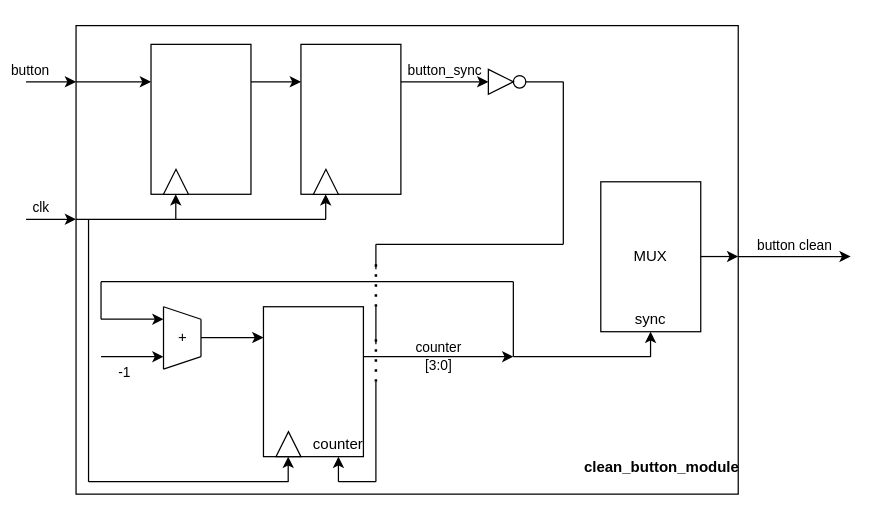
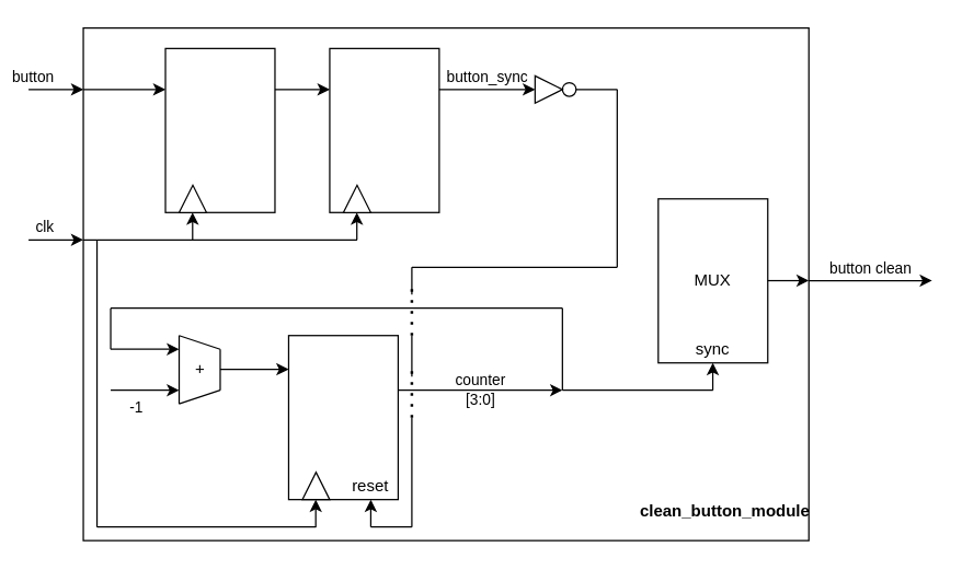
  <mxCell id="0" />
  <mxCell id="1" parent="0" />
  <mxCell id="2" value="" style="rounded=0;whiteSpace=wrap;html=1;fontColor=default;fillColor=none;fontStyle=0" vertex="1" parent="1"><mxGeometry x="60" y="20" width="530" height="375" as="geometry" /></mxCell>
  <mxCell id="3" value="clk" style="endArrow=classic;html=1;rounded=0;labelPosition=left;verticalLabelPosition=top;align=right;verticalAlign=bottom;labelBackgroundColor=none;fontStyle=0" edge="1" parent="1"><mxGeometry width="50" height="50" relative="1" as="geometry"><mxPoint x="20" y="175" as="sourcePoint" /><mxPoint x="60" y="175" as="targetPoint" /></mxGeometry></mxCell>
  <mxCell id="4" value="button" style="endArrow=classic;html=1;rounded=0;labelPosition=left;verticalLabelPosition=top;align=right;verticalAlign=bottom;labelBackgroundColor=none;fontStyle=0" edge="1" parent="1"><mxGeometry width="50" height="50" relative="1" as="geometry"><mxPoint x="20" y="65" as="sourcePoint" /><mxPoint x="60" y="65" as="targetPoint" /></mxGeometry></mxCell>
  <mxCell id="5" value="button clean" style="endArrow=classic;html=1;rounded=0;labelPosition=center;verticalLabelPosition=top;align=center;verticalAlign=bottom;labelBackgroundColor=none;fontStyle=0" edge="1" parent="1"><mxGeometry width="50" height="50" relative="1" as="geometry"><mxPoint x="590" y="204.83" as="sourcePoint" /><mxPoint x="680" y="204.83" as="targetPoint" /></mxGeometry></mxCell>
  <mxCell id="6" value="" style="rounded=0;whiteSpace=wrap;html=1;fillColor=none;fontStyle=0" vertex="1" parent="1"><mxGeometry x="120" y="35" width="80" height="120" as="geometry" /></mxCell>
  <mxCell id="7" value="" style="triangle;whiteSpace=wrap;html=1;rotation=-90;fontStyle=0" vertex="1" parent="1"><mxGeometry x="130" y="135" width="20" height="20" as="geometry" /></mxCell>
  <mxCell id="8" value="" style="rounded=0;whiteSpace=wrap;html=1;fillColor=none;fontStyle=0" vertex="1" parent="1"><mxGeometry x="240" y="35" width="80" height="120" as="geometry" /></mxCell>
  <mxCell id="9" value="" style="triangle;whiteSpace=wrap;html=1;rotation=-90;fontStyle=0" vertex="1" parent="1"><mxGeometry x="250" y="135" width="20" height="20" as="geometry" /></mxCell>
  <mxCell id="10" value="" style="endArrow=none;html=1;rounded=0;fontStyle=0" edge="1" parent="1"><mxGeometry width="50" height="50" relative="1" as="geometry"><mxPoint x="60" y="175" as="sourcePoint" /><mxPoint x="260" y="175" as="targetPoint" /></mxGeometry></mxCell>
  <mxCell id="11" value="" style="endArrow=classic;html=1;rounded=0;fontStyle=0" edge="1" parent="1"><mxGeometry width="50" height="50" relative="1" as="geometry"><mxPoint x="139.83" y="175" as="sourcePoint" /><mxPoint x="139.83" y="155" as="targetPoint" /></mxGeometry></mxCell>
  <mxCell id="12" value="" style="endArrow=classic;html=1;rounded=0;fontStyle=0" edge="1" parent="1"><mxGeometry width="50" height="50" relative="1" as="geometry"><mxPoint x="259.83" y="175" as="sourcePoint" /><mxPoint x="259.83" y="155" as="targetPoint" /></mxGeometry></mxCell>
  <mxCell id="13" value="" style="endArrow=classic;html=1;rounded=0;entryX=0;entryY=0.25;entryDx=0;entryDy=0;fontStyle=0" edge="1" parent="1" target="6"><mxGeometry width="50" height="50" relative="1" as="geometry"><mxPoint x="60" y="65" as="sourcePoint" /><mxPoint x="110" as="targetPoint" y="15" /></mxGeometry></mxCell>
  <mxCell id="14" value="" style="endArrow=classic;html=1;rounded=0;fontStyle=0" edge="1" parent="1"><mxGeometry width="50" height="50" relative="1" as="geometry"><mxPoint x="200" y="65" as="sourcePoint" /><mxPoint x="240" y="65" as="targetPoint" /></mxGeometry></mxCell>
  <mxCell id="15" value="&lt;span&gt;button_sync&lt;/span&gt;" style="endArrow=classic;html=1;rounded=0;labelBackgroundColor=none;labelPosition=center;verticalLabelPosition=top;align=center;verticalAlign=bottom;fontStyle=0" edge="1" parent="1"><mxGeometry width="50" height="50" relative="1" as="geometry"><mxPoint x="320" y="65" as="sourcePoint" /><mxPoint x="390" y="65" as="targetPoint" /></mxGeometry></mxCell>
  <mxCell id="16" value="" style="rounded=0;whiteSpace=wrap;html=1;fillColor=none;fontStyle=0" vertex="1" parent="1"><mxGeometry x="210" y="245" width="80" height="120" as="geometry" /></mxCell>
  <mxCell id="17" value="" style="triangle;whiteSpace=wrap;html=1;rotation=-90;fontStyle=0" vertex="1" parent="1"><mxGeometry x="220" y="345" width="20" height="20" as="geometry" /></mxCell>
- <mxCell id="18" value="counter" style="text;html=1;strokeColor=none;fillColor=none;align=center;verticalAlign=middle;whiteSpace=wrap;rounded=0;fontStyle=0" vertex="1" parent="1"><mxGeometry x="240" y="340" width="60" height="30" as="geometry" /></mxCell>
+ <mxCell id="18" value="reset" style="text;html=1;strokeColor=none;fillColor=none;align=center;verticalAlign=middle;whiteSpace=wrap;rounded=0;fontStyle=0" vertex="1" parent="1"><mxGeometry x="240" y="340" width="60" height="30" as="geometry" /></mxCell>
  <mxCell id="19" value="&lt;div&gt;counter&lt;/div&gt;&lt;div&gt;[3:0]&lt;/div&gt;" style="endArrow=classic;html=1;rounded=0;labelBackgroundColor=none;fontStyle=0" edge="1" parent="1"><mxGeometry width="50" height="50" relative="1" as="geometry"><mxPoint x="290" y="285" as="sourcePoint" /><mxPoint x="410" y="285" as="targetPoint" /></mxGeometry></mxCell>
  <mxCell id="20" value="" style="endArrow=none;html=1;rounded=0;fontStyle=0" edge="1" parent="1"><mxGeometry width="50" height="50" relative="1" as="geometry"><mxPoint x="130" y="295" as="sourcePoint" /><mxPoint x="130" y="245" as="targetPoint" /></mxGeometry></mxCell>
  <mxCell id="21" value="" style="endArrow=none;html=1;rounded=0;fontStyle=0" edge="1" parent="1"><mxGeometry width="50" height="50" relative="1" as="geometry"><mxPoint x="160" y="285" as="sourcePoint" /><mxPoint x="160" y="255" as="targetPoint" /></mxGeometry></mxCell>
  <mxCell id="22" value="" style="endArrow=none;html=1;rounded=0;fontStyle=0" edge="1" parent="1"><mxGeometry width="50" height="50" relative="1" as="geometry"><mxPoint x="130" y="295" as="sourcePoint" /><mxPoint x="160" y="285" as="targetPoint" /></mxGeometry></mxCell>
  <mxCell id="23" value="" style="endArrow=none;html=1;rounded=0;fontStyle=0" edge="1" parent="1"><mxGeometry width="50" height="50" relative="1" as="geometry"><mxPoint x="130" y="245" as="sourcePoint" /><mxPoint x="160" y="255" as="targetPoint" /></mxGeometry></mxCell>
  <mxCell id="24" value="&lt;div&gt;+&lt;/div&gt;" style="text;html=1;align=center;verticalAlign=middle;resizable=0;points=[];autosize=1;strokeColor=none;fillColor=none;fontStyle=0" vertex="1" parent="1"><mxGeometry x="130" y="255" width="30" height="30" as="geometry" /></mxCell>
  <mxCell id="25" value="&lt;div align=&quot;center&quot;&gt;-1&lt;/div&gt;" style="endArrow=classic;html=1;rounded=0;align=right;labelBackgroundColor=none;labelPosition=left;verticalLabelPosition=bottom;verticalAlign=top;fontStyle=0" edge="1" parent="1"><mxGeometry width="50" height="50" relative="1" as="geometry"><mxPoint x="80" y="285" as="sourcePoint" /><mxPoint x="130" y="285" as="targetPoint" /></mxGeometry></mxCell>
  <mxCell id="26" value="" style="endArrow=none;html=1;rounded=0;fontStyle=0" edge="1" parent="1"><mxGeometry width="50" height="50" relative="1" as="geometry"><mxPoint x="410" y="285" as="sourcePoint" /><mxPoint x="410" y="225" as="targetPoint" /></mxGeometry></mxCell>
  <mxCell id="27" value="" style="endArrow=none;html=1;rounded=0;fontStyle=0" edge="1" parent="1"><mxGeometry width="50" height="50" relative="1" as="geometry"><mxPoint x="80" y="225" as="sourcePoint" /><mxPoint x="410" y="225" as="targetPoint" /></mxGeometry></mxCell>
  <mxCell id="28" value="" style="endArrow=classic;html=1;rounded=0;fontStyle=0" edge="1" parent="1"><mxGeometry width="50" height="50" relative="1" as="geometry"><mxPoint x="80" y="255" as="sourcePoint" /><mxPoint x="130" y="255" as="targetPoint" /></mxGeometry></mxCell>
  <mxCell id="29" value="" style="endArrow=none;html=1;rounded=0;fontStyle=0" edge="1" parent="1"><mxGeometry width="50" height="50" relative="1" as="geometry"><mxPoint x="80" y="255" as="sourcePoint" /><mxPoint x="80" y="225" as="targetPoint" /></mxGeometry></mxCell>
  <mxCell id="30" value="" style="endArrow=classic;html=1;rounded=0;entryX=0;entryY=0.25;entryDx=0;entryDy=0;fontStyle=0" edge="1" parent="1"><mxGeometry width="50" height="50" relative="1" as="geometry"><mxPoint x="160" y="269.71" as="sourcePoint" /><mxPoint x="210" y="269.71" as="targetPoint" /><Array as="points"><mxPoint x="180" y="269.71" /></Array></mxGeometry></mxCell>
  <mxCell id="31" value="" style="endArrow=none;html=1;rounded=0;fontStyle=0" edge="1" parent="1"><mxGeometry width="50" height="50" relative="1" as="geometry"><mxPoint x="70" y="385" as="sourcePoint" /><mxPoint x="70" y="175" as="targetPoint" /></mxGeometry></mxCell>
  <mxCell id="32" value="" style="endArrow=none;html=1;rounded=0;fontStyle=0" edge="1" parent="1"><mxGeometry width="50" height="50" relative="1" as="geometry"><mxPoint x="70" y="385" as="sourcePoint" /><mxPoint x="230" y="385" as="targetPoint" /></mxGeometry></mxCell>
  <mxCell id="33" value="" style="endArrow=classic;html=1;rounded=0;fontStyle=0" edge="1" parent="1"><mxGeometry width="50" height="50" relative="1" as="geometry"><mxPoint x="229.8" y="385" as="sourcePoint" /><mxPoint x="229.8" y="365" as="targetPoint" /></mxGeometry></mxCell>
  <mxCell id="34" value="" style="ellipse;whiteSpace=wrap;html=1;aspect=fixed;fontStyle=0" vertex="1" parent="1"><mxGeometry x="410" y="60" width="10" height="10" as="geometry" /></mxCell>
  <mxCell id="35" value="" style="endArrow=none;html=1;rounded=0;fontStyle=0" edge="1" parent="1"><mxGeometry width="50" height="50" relative="1" as="geometry"><mxPoint x="270" y="385" as="sourcePoint" /><mxPoint x="300" y="385" as="targetPoint" /></mxGeometry></mxCell>
  <mxCell id="36" value="" style="endArrow=classic;html=1;rounded=0;fontStyle=0" edge="1" parent="1"><mxGeometry width="50" height="50" relative="1" as="geometry"><mxPoint x="270" y="385" as="sourcePoint" /><mxPoint x="270" y="365" as="targetPoint" /></mxGeometry></mxCell>
  <mxCell id="37" value="" style="endArrow=none;html=1;rounded=0;fontStyle=0" edge="1" parent="1"><mxGeometry width="50" height="50" relative="1" as="geometry"><mxPoint x="300" y="385" as="sourcePoint" /><mxPoint x="300" y="305" as="targetPoint" /></mxGeometry></mxCell>
  <mxCell id="38" value="" style="endArrow=none;dashed=1;html=1;dashPattern=1 3;strokeWidth=2;rounded=0;fontStyle=0" edge="1" parent="1"><mxGeometry width="50" height="50" relative="1" as="geometry"><mxPoint x="300" y="305" as="sourcePoint" /><mxPoint x="300" y="265" as="targetPoint" /></mxGeometry></mxCell>
  <mxCell id="39" value="" style="endArrow=none;html=1;rounded=0;fontStyle=0" edge="1" parent="1"><mxGeometry width="50" height="50" relative="1" as="geometry"><mxPoint x="300" y="195" as="sourcePoint" /><mxPoint x="450" y="195" as="targetPoint" /></mxGeometry></mxCell>
  <mxCell id="40" value="" style="endArrow=none;html=1;rounded=0;fontStyle=0" edge="1" parent="1"><mxGeometry width="50" height="50" relative="1" as="geometry"><mxPoint x="450" y="195" as="sourcePoint" /><mxPoint x="450" y="65" as="targetPoint" /></mxGeometry></mxCell>
  <mxCell id="41" value="" style="endArrow=none;html=1;rounded=0;fontStyle=0;exitX=1;exitY=0.5;exitDx=0;exitDy=0;" edge="1" parent="1" source="34"><mxGeometry width="50" height="50" relative="1" as="geometry"><mxPoint x="425" y="64.83" as="sourcePoint" /><mxPoint x="450" y="65" as="targetPoint" /></mxGeometry></mxCell>
  <mxCell id="42" value="" style="endArrow=none;dashed=1;html=1;dashPattern=1 3;strokeWidth=2;rounded=0;fontStyle=0" edge="1" parent="1"><mxGeometry width="50" height="50" relative="1" as="geometry"><mxPoint x="300" y="245" as="sourcePoint" /><mxPoint x="300" y="205" as="targetPoint" /></mxGeometry></mxCell>
  <mxCell id="43" value="" style="endArrow=none;html=1;rounded=0;fontStyle=0" edge="1" parent="1"><mxGeometry width="50" height="50" relative="1" as="geometry"><mxPoint x="300" y="275" as="sourcePoint" /><mxPoint x="300" y="245" as="targetPoint" /></mxGeometry></mxCell>
  <mxCell id="44" value="" style="endArrow=none;html=1;rounded=0;fontStyle=0" edge="1" parent="1"><mxGeometry width="50" height="50" relative="1" as="geometry"><mxPoint x="300" y="215" as="sourcePoint" /><mxPoint x="300" y="195" as="targetPoint" /></mxGeometry></mxCell>
  <mxCell id="45" value="&lt;span&gt;clean_button_module&lt;/span&gt;" style="text;whiteSpace=wrap;html=1;fontStyle=1" vertex="1" parent="1"><mxGeometry x="465" y="360" width="120" height="20" as="geometry" /></mxCell>
  <mxCell id="46" value="" style="triangle;whiteSpace=wrap;html=1;" vertex="1" parent="1"><mxGeometry x="390" y="55" width="20" height="20" as="geometry" /></mxCell>
  <mxCell id="47" value="MUX" style="rounded=0;whiteSpace=wrap;html=1;fillColor=none;" vertex="1" parent="1"><mxGeometry x="480" y="145" width="80" height="120" as="geometry" /></mxCell>
  <mxCell id="48" value="" style="endArrow=none;html=1;rounded=0;" edge="1" parent="1"><mxGeometry width="50" height="50" relative="1" as="geometry"><mxPoint x="410" y="285" as="sourcePoint" /><mxPoint x="520" y="285" as="targetPoint" /></mxGeometry></mxCell>
  <mxCell id="49" value="sync" style="text;html=1;strokeColor=none;fillColor=none;align=center;verticalAlign=middle;whiteSpace=wrap;rounded=0;" vertex="1" parent="1"><mxGeometry x="490" y="245" width="60" height="20" as="geometry" /></mxCell>
  <mxCell id="50" value="" style="endArrow=classic;html=1;rounded=0;" edge="1" parent="1"><mxGeometry width="50" height="50" relative="1" as="geometry"><mxPoint x="519.83" y="285" as="sourcePoint" /><mxPoint x="519.83" y="265" as="targetPoint" /></mxGeometry></mxCell>
  <mxCell id="51" value="" style="endArrow=classic;html=1;rounded=0;" edge="1" parent="1"><mxGeometry width="50" height="50" relative="1" as="geometry"><mxPoint x="560" y="204.83" as="sourcePoint" /><mxPoint x="590" y="204.83" as="targetPoint" /></mxGeometry></mxCell>
